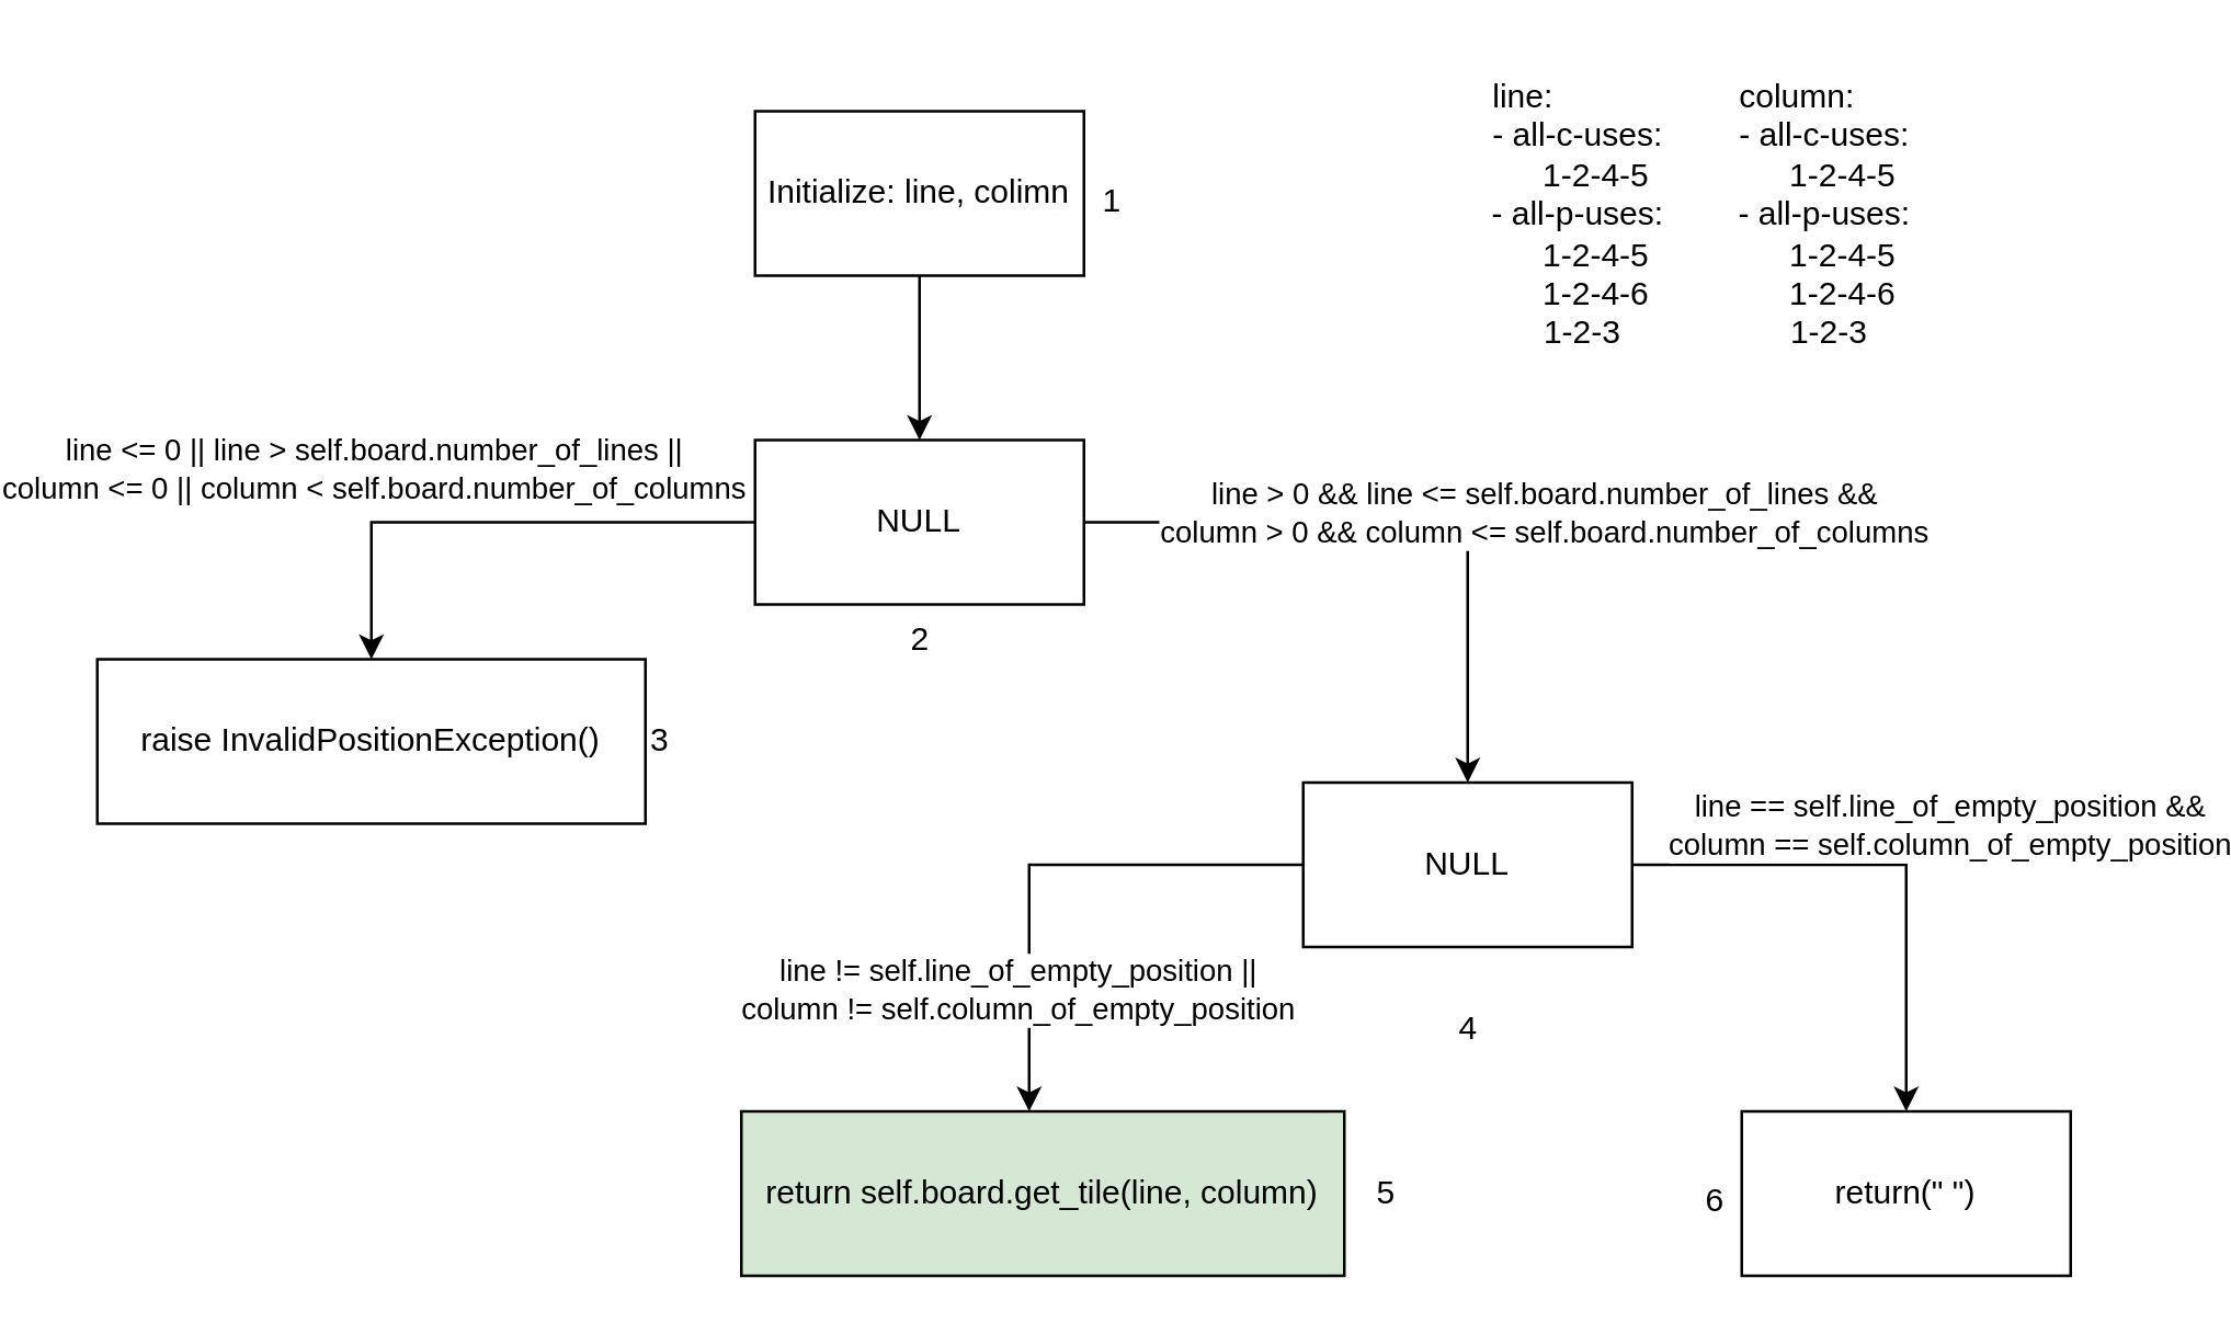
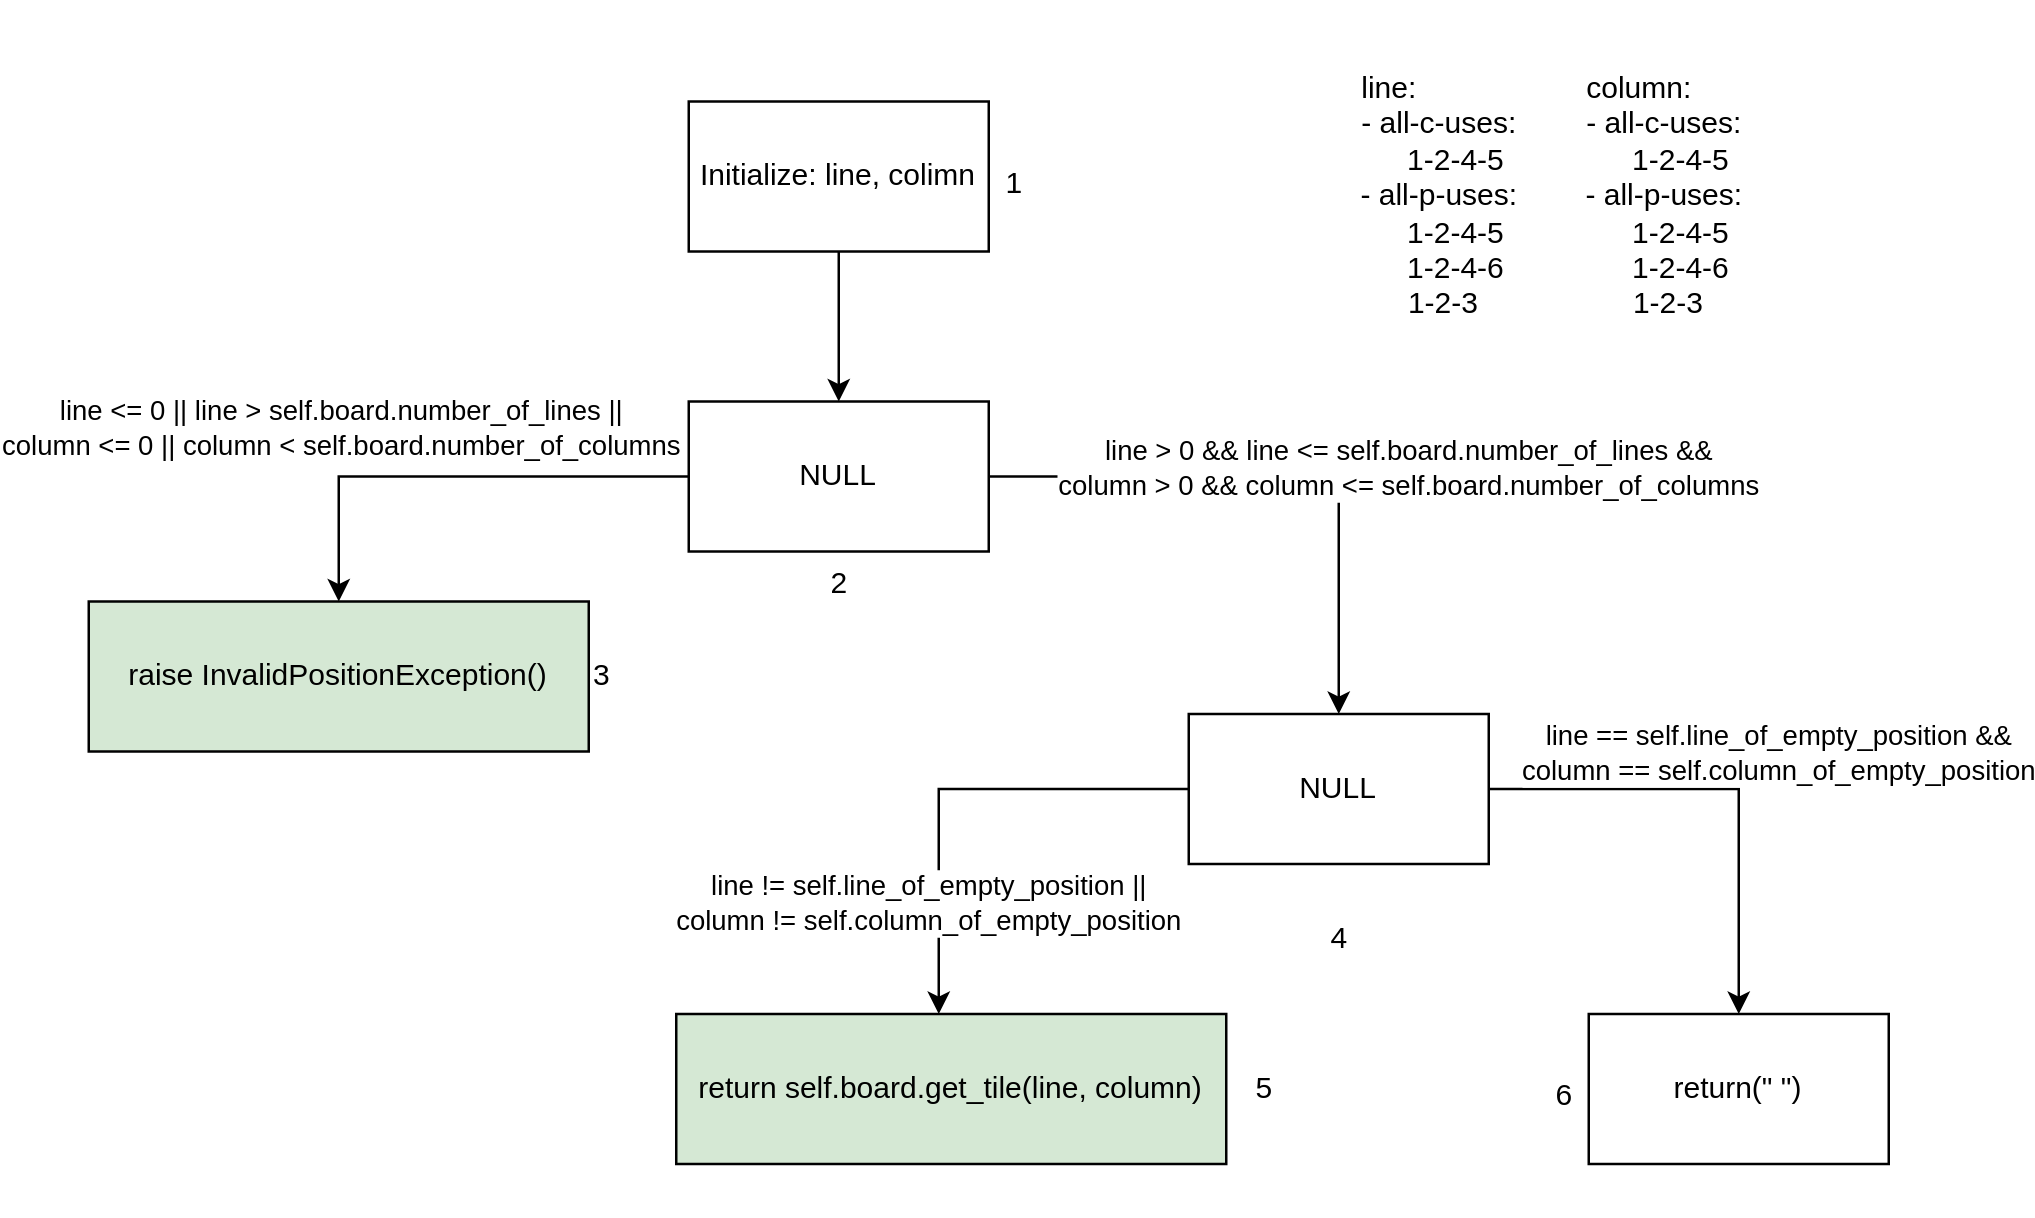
  <mxCell id="0" />
  <mxCell id="1" parent="0" />
  <mxCell id="2" value="Initialize: line, colimn" style="rounded=0;whiteSpace=wrap;html=1;" vertex="1" parent="1"><mxGeometry x="260" y="40" width="120" height="60" as="geometry" /></mxCell>
  <mxCell id="3" value="NULL" style="rounded=0;whiteSpace=wrap;html=1;" vertex="1" parent="1"><mxGeometry x="260" y="160" width="120" height="60" as="geometry" /></mxCell>
  <mxCell id="4" value="NULL" style="rounded=0;whiteSpace=wrap;html=1;" vertex="1" parent="1"><mxGeometry x="460" y="285" width="120" height="60" as="geometry" /></mxCell>
- <mxCell id="5" value="raise InvalidPositionException()" style="rounded=0;whiteSpace=wrap;html=1;" vertex="1" parent="1"><mxGeometry x="20" y="240" width="200" height="60" as="geometry" /></mxCell>
+ <mxCell id="5" value="raise InvalidPositionException()" style="rounded=0;whiteSpace=wrap;html=1;fillColor=#d5e8d4;" vertex="1" parent="1"><mxGeometry x="20" y="240" width="200" height="60" as="geometry" /></mxCell>
  <mxCell id="6" value="return(&quot; &quot;)" style="rounded=0;whiteSpace=wrap;html=1;" vertex="1" parent="1"><mxGeometry x="620" y="405" width="120" height="60" as="geometry" /></mxCell>
  <mxCell id="7" value="return self.board.get_tile(line, column)" style="rounded=0;whiteSpace=wrap;html=1;fillColor=#d5e8d4;" vertex="1" parent="1"><mxGeometry x="255" y="405" width="220" height="60" as="geometry" /></mxCell>
  <mxCell id="8" value="" style="endArrow=classic;html=1;rounded=0;exitX=0;exitY=0.5;exitDx=0;exitDy=0;entryX=0.5;entryY=0;entryDx=0;entryDy=0;" edge="1" parent="1" source="4"><mxGeometry width="50" height="50" relative="1" as="geometry"><mxPoint x="300" y="435" as="sourcePoint" /><mxPoint x="360" y="405" as="targetPoint" /><Array as="points"><mxPoint x="360" y="315" /></Array></mxGeometry></mxCell>
  <mxCell id="9" value="line != self.line_of_empty_position ||&lt;div&gt;column != self.column_of_empty_position&lt;/div&gt;" style="edgeLabel;html=1;align=center;verticalAlign=middle;resizable=0;points=[];" vertex="1" connectable="0" parent="8"><mxGeometry x="0.59" y="3" relative="1" as="geometry"><mxPoint x="-8" y="-6" as="offset" /></mxGeometry></mxCell>
  <mxCell id="10" value="" style="endArrow=classic;html=1;rounded=0;exitX=0.5;exitY=1;exitDx=0;exitDy=0;entryX=0.5;entryY=0;entryDx=0;entryDy=0;" edge="1" parent="1" source="2" target="3"><mxGeometry width="50" height="50" relative="1" as="geometry"><mxPoint x="300" y="390" as="sourcePoint" /><mxPoint x="350" y="340" as="targetPoint" /></mxGeometry></mxCell>
  <mxCell id="11" value="" style="endArrow=classic;html=1;rounded=0;exitX=0;exitY=0.5;exitDx=0;exitDy=0;entryX=0.5;entryY=0;entryDx=0;entryDy=0;" edge="1" parent="1" source="3" target="5"><mxGeometry width="50" height="50" relative="1" as="geometry"><mxPoint x="300" y="390" as="sourcePoint" /><mxPoint x="350" y="340" as="targetPoint" /><Array as="points"><mxPoint x="120" y="190" /></Array></mxGeometry></mxCell>
  <mxCell id="12" value="line &amp;lt;= 0 || line &amp;gt; self.board.number_of_lines ||&lt;div&gt;column &amp;lt;= 0 || column &amp;lt; self.board.number_of_columns&lt;/div&gt;" style="edgeLabel;html=1;align=center;verticalAlign=middle;resizable=0;points=[];" vertex="1" connectable="0" parent="11"><mxGeometry x="0.116" y="-3" relative="1" as="geometry"><mxPoint x="-34" y="-17" as="offset" /></mxGeometry></mxCell>
  <mxCell id="13" value="" style="endArrow=classic;html=1;rounded=0;exitX=1;exitY=0.5;exitDx=0;exitDy=0;entryX=0.5;entryY=0;entryDx=0;entryDy=0;" edge="1" parent="1" source="3" target="4"><mxGeometry width="50" height="50" relative="1" as="geometry"><mxPoint x="310" y="400" as="sourcePoint" /><mxPoint x="360" y="350" as="targetPoint" /><Array as="points"><mxPoint x="520" y="190" /></Array></mxGeometry></mxCell>
  <mxCell id="14" value="line &amp;gt; 0 &amp;amp;&amp;amp; line &amp;lt;= self.board.number_of_lines &amp;amp;&amp;amp;&lt;div&gt;column &amp;gt; 0 &amp;amp;&amp;amp; column &amp;lt;= self.board.number_of_columns&lt;/div&gt;" style="edgeLabel;html=1;align=center;verticalAlign=middle;resizable=0;points=[];" vertex="1" connectable="0" parent="13"><mxGeometry x="0.337" y="-1" relative="1" as="geometry"><mxPoint x="28" y="-21" as="offset" /></mxGeometry></mxCell>
  <mxCell id="15" value="" style="endArrow=classic;html=1;rounded=0;exitX=1;exitY=0.5;exitDx=0;exitDy=0;entryX=0.5;entryY=0;entryDx=0;entryDy=0;" edge="1" parent="1" source="4" target="6"><mxGeometry width="50" height="50" relative="1" as="geometry"><mxPoint x="320" y="455" as="sourcePoint" /><mxPoint x="370" y="405" as="targetPoint" /><Array as="points"><mxPoint x="680" y="315" /></Array></mxGeometry></mxCell>
  <mxCell id="16" value="line == self.line_of_empty_position &amp;amp;&amp;amp;&lt;div&gt;column == self.column_of_empty_position&lt;/div&gt;" style="edgeLabel;html=1;align=center;verticalAlign=middle;resizable=0;points=[];" vertex="1" connectable="0" parent="15"><mxGeometry x="-0.305" relative="1" as="geometry"><mxPoint x="49" y="-15" as="offset" /></mxGeometry></mxCell>
  <mxCell id="17" value="1" style="text;html=1;align=center;verticalAlign=middle;resizable=0;points=[];autosize=1;strokeColor=none;fillColor=none;" vertex="1" parent="1"><mxGeometry x="375" y="58" width="30" height="30" as="geometry" /></mxCell>
  <mxCell id="18" value="2" style="text;html=1;align=center;verticalAlign=middle;resizable=0;points=[];autosize=1;strokeColor=none;fillColor=none;" vertex="1" parent="1"><mxGeometry x="305" y="218" width="30" height="30" as="geometry" /></mxCell>
  <mxCell id="19" value="3" style="text;html=1;align=center;verticalAlign=middle;resizable=0;points=[];autosize=1;strokeColor=none;fillColor=none;" vertex="1" parent="1"><mxGeometry x="210" y="255" width="30" height="30" as="geometry" /></mxCell>
  <mxCell id="20" value="4" style="text;html=1;align=center;verticalAlign=middle;resizable=0;points=[];autosize=1;strokeColor=none;fillColor=none;" vertex="1" parent="1"><mxGeometry x="505" y="360" width="30" height="30" as="geometry" /></mxCell>
  <mxCell id="21" value="5" style="text;html=1;align=center;verticalAlign=middle;resizable=0;points=[];autosize=1;strokeColor=none;fillColor=none;" vertex="1" parent="1"><mxGeometry x="475" y="420" width="30" height="30" as="geometry" /></mxCell>
  <mxCell id="22" value="6" style="text;html=1;align=center;verticalAlign=middle;resizable=0;points=[];autosize=1;strokeColor=none;fillColor=none;" vertex="1" parent="1"><mxGeometry x="595" y="423" width="30" height="30" as="geometry" /></mxCell>
  <mxCell id="23" value="line:&lt;div&gt;&lt;span style=&quot;white-space: pre;&quot;&gt;&#09;&lt;/span&gt;&amp;nbsp; &amp;nbsp; - all-c-uses:&lt;/div&gt;&lt;div&gt;&amp;nbsp; &amp;nbsp; &amp;nbsp;&lt;span style=&quot;white-space: pre;&quot;&gt;&#09;&lt;/span&gt;&lt;span style=&quot;white-space: pre;&quot;&gt;&#09;&lt;/span&gt;1-2-4-5&lt;/div&gt;&lt;div&gt;&lt;span style=&quot;white-space: pre;&quot;&gt;&#09;&lt;/span&gt;&amp;nbsp; &amp;nbsp; - all-p-uses:&lt;/div&gt;&lt;div&gt;&lt;span style=&quot;white-space: pre;&quot;&gt;&#09;&lt;/span&gt;&lt;span style=&quot;white-space: pre;&quot;&gt;&#09;&lt;/span&gt;1-2-4-5&lt;/div&gt;&lt;div&gt;&lt;span style=&quot;white-space: pre;&quot;&gt;&#09;&lt;/span&gt;&lt;span style=&quot;white-space: pre;&quot;&gt;&#09;&lt;/span&gt;1-2-4-6&lt;/div&gt;&lt;div&gt;&lt;span style=&quot;white-space: pre;&quot;&gt;&#09;&lt;/span&gt;&amp;nbsp; &amp;nbsp; &amp;nbsp;1-2-3&lt;/div&gt;&lt;div&gt;&lt;br&gt;&lt;/div&gt;" style="text;html=1;align=center;verticalAlign=middle;resizable=0;points=[];autosize=1;strokeColor=none;fillColor=none;" vertex="1" parent="1"><mxGeometry x="475" y="20" width="130" height="130" as="geometry" /></mxCell>
  <mxCell id="24" value="&amp;nbsp; &amp;nbsp; &amp;nbsp; column:&lt;div&gt;&lt;span style=&quot;white-space: pre;&quot;&gt;&#09;&lt;/span&gt;&amp;nbsp; &amp;nbsp; - all-c-uses:&lt;/div&gt;&lt;div&gt;&amp;nbsp; &amp;nbsp; &amp;nbsp;&lt;span style=&quot;white-space: pre;&quot;&gt;&#09;&lt;/span&gt;&lt;span style=&quot;white-space: pre;&quot;&gt;&#09;&lt;/span&gt;1-2-4-5&lt;/div&gt;&lt;div&gt;&lt;span style=&quot;white-space: pre;&quot;&gt;&#09;&lt;/span&gt;&amp;nbsp; &amp;nbsp; - all-p-uses:&lt;/div&gt;&lt;div&gt;&lt;span style=&quot;white-space: pre;&quot;&gt;&#09;&lt;/span&gt;&lt;span style=&quot;white-space: pre;&quot;&gt;&#09;&lt;/span&gt;1-2-4-5&lt;/div&gt;&lt;div&gt;&lt;span style=&quot;white-space: pre;&quot;&gt;&#09;&lt;/span&gt;&lt;span style=&quot;white-space: pre;&quot;&gt;&#09;&lt;/span&gt;1-2-4-6&lt;/div&gt;&lt;div&gt;&lt;span style=&quot;white-space: pre;&quot;&gt;&#09;&lt;/span&gt;&amp;nbsp; &amp;nbsp; &amp;nbsp;1-2-3&lt;/div&gt;&lt;div&gt;&lt;br&gt;&lt;/div&gt;" style="text;html=1;align=center;verticalAlign=middle;resizable=0;points=[];autosize=1;strokeColor=none;fillColor=none;" vertex="1" parent="1"><mxGeometry x="565" y="20" width="130" height="130" as="geometry" /></mxCell>
